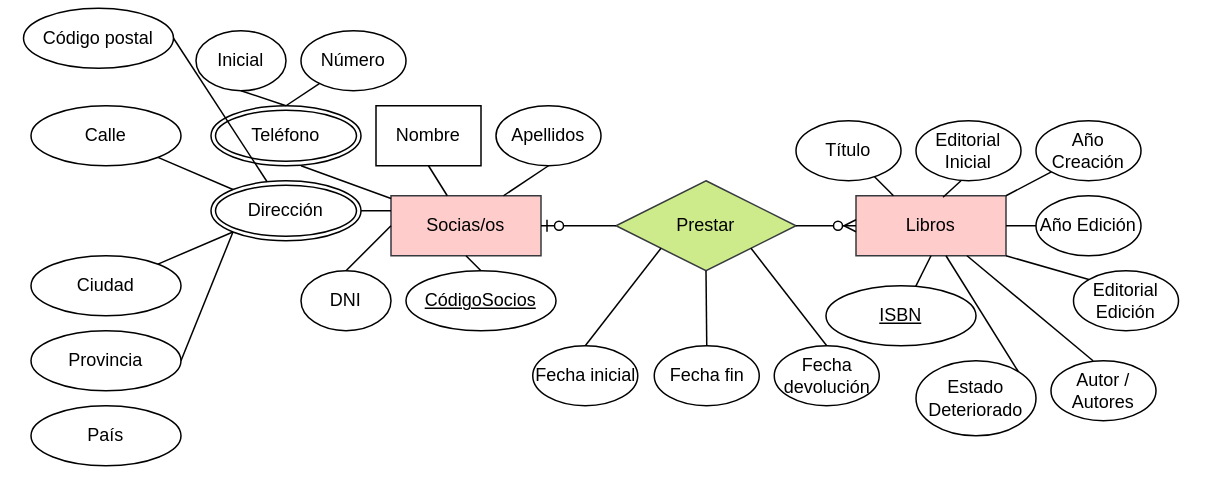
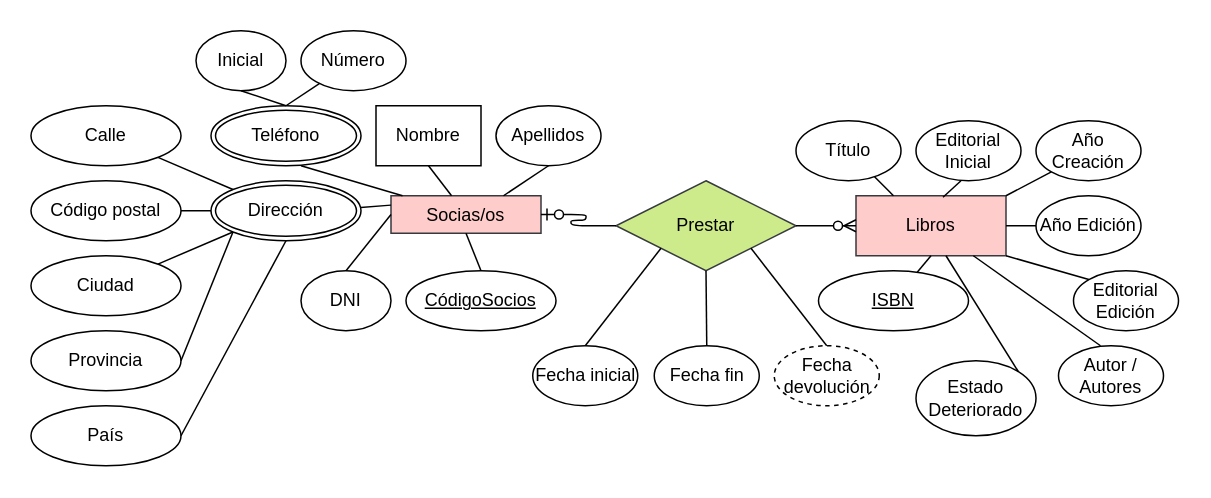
  <mxCell id="0" />
  <mxCell id="1" parent="0" />
- <mxCell id="2" value="Socias/os" style="whiteSpace=wrap;html=1;align=center;fillColor=#ffcccc;strokeColor=#36393d;" vertex="1" parent="1"><mxGeometry x="260" y="130" width="100" height="40" as="geometry" /></mxCell>
+ <mxCell id="2" value="Socias/os" style="whiteSpace=wrap;html=1;align=center;fillColor=#ffcccc;strokeColor=#36393d;" vertex="1" parent="1"><mxGeometry x="260" y="130" width="100" height="25" as="geometry" /></mxCell>
  <mxCell id="3" value="CódigoSocios" style="ellipse;whiteSpace=wrap;html=1;align=center;fontStyle=4;" vertex="1" parent="1"><mxGeometry x="270" y="180" width="100" height="40" as="geometry" /></mxCell>
  <mxCell id="4" value="DNI" style="ellipse;whiteSpace=wrap;html=1;align=center;" vertex="1" parent="1"><mxGeometry x="200" y="180" width="60" height="40" as="geometry" /></mxCell>
  <mxCell id="5" value="Nombre" style="whiteSpace=wrap;html=1;align=center;rounded=0;" vertex="1" parent="1"><mxGeometry x="250" y="70" width="70" height="40" as="geometry" /></mxCell>
  <mxCell id="6" value="Apellidos" style="ellipse;whiteSpace=wrap;html=1;align=center;" vertex="1" parent="1"><mxGeometry x="330" y="70" width="70" height="40" as="geometry" /></mxCell>
  <mxCell id="7" value="Dirección" style="ellipse;shape=doubleEllipse;margin=3;whiteSpace=wrap;html=1;align=center;" vertex="1" parent="1"><mxGeometry x="140" y="120" width="100" height="40" as="geometry" /></mxCell>
  <mxCell id="8" value="Teléfono" style="ellipse;shape=doubleEllipse;margin=3;whiteSpace=wrap;html=1;align=center;" vertex="1" parent="1"><mxGeometry x="140" y="70" width="100" height="40" as="geometry" /></mxCell>
  <mxCell id="9" value="Calle" style="ellipse;whiteSpace=wrap;html=1;align=center;" vertex="1" parent="1"><mxGeometry x="20" y="70" width="100" height="40" as="geometry" /></mxCell>
- <mxCell id="10" value="Código postal" style="ellipse;whiteSpace=wrap;html=1;align=center;" vertex="1" parent="1"><mxGeometry x="15" y="5" width="100" height="40" as="geometry" /></mxCell>
+ <mxCell id="10" value="Código postal" style="ellipse;whiteSpace=wrap;html=1;align=center;" vertex="1" parent="1"><mxGeometry x="20" y="120" width="100" height="40" as="geometry" /></mxCell>
  <mxCell id="11" value="Ciudad" style="ellipse;whiteSpace=wrap;html=1;align=center;" vertex="1" parent="1"><mxGeometry x="20" y="170" width="100" height="40" as="geometry" /></mxCell>
  <mxCell id="12" value="Provincia" style="ellipse;whiteSpace=wrap;html=1;align=center;" vertex="1" parent="1"><mxGeometry x="20" y="220" width="100" height="40" as="geometry" /></mxCell>
  <mxCell id="13" value="País" style="ellipse;whiteSpace=wrap;html=1;align=center;" vertex="1" parent="1"><mxGeometry x="20" y="270" width="100" height="40" as="geometry" /></mxCell>
  <mxCell id="14" value="Número" style="ellipse;whiteSpace=wrap;html=1;align=center;" vertex="1" parent="1"><mxGeometry x="200" y="20" width="70" height="40" as="geometry" /></mxCell>
  <mxCell id="15" value="Inicial" style="ellipse;whiteSpace=wrap;html=1;align=center;" vertex="1" parent="1"><mxGeometry x="130" y="20" width="60" height="40" as="geometry" /></mxCell>
  <mxCell id="16" value="" style="endArrow=none;html=1;rounded=0;entryX=0.5;entryY=0;entryDx=0;entryDy=0;exitX=0.5;exitY=1;exitDx=0;exitDy=0;" edge="1" parent="1" source="2" target="3"><mxGeometry relative="1" as="geometry"><mxPoint x="200" y="160" as="sourcePoint" /><mxPoint x="360" y="160" as="targetPoint" /></mxGeometry></mxCell>
  <mxCell id="17" value="" style="endArrow=none;html=1;rounded=0;exitX=0.5;exitY=0;exitDx=0;exitDy=0;entryX=0;entryY=0.5;entryDx=0;entryDy=0;" edge="1" parent="1" source="4" target="2"><mxGeometry relative="1" as="geometry"><mxPoint x="200" y="160" as="sourcePoint" /><mxPoint x="360" y="160" as="targetPoint" /></mxGeometry></mxCell>
  <mxCell id="18" value="" style="endArrow=none;html=1;rounded=0;exitX=0;exitY=0.25;exitDx=0;exitDy=0;" edge="1" parent="1" source="2" target="7"><mxGeometry relative="1" as="geometry"><mxPoint x="240" y="190" as="sourcePoint" /><mxPoint x="270" y="160" as="targetPoint" /></mxGeometry></mxCell>
  <mxCell id="19" value="" style="endArrow=none;html=1;rounded=0;entryX=0;entryY=0;entryDx=0;entryDy=0;" edge="1" parent="1" source="9" target="7"><mxGeometry relative="1" as="geometry"><mxPoint x="250" y="200" as="sourcePoint" /><mxPoint x="280" y="170" as="targetPoint" /></mxGeometry></mxCell>
  <mxCell id="20" value="" style="endArrow=none;html=1;rounded=0;entryX=1;entryY=0.5;entryDx=0;entryDy=0;" edge="1" parent="1" source="7" target="10"><mxGeometry relative="1" as="geometry"><mxPoint x="260" y="210" as="sourcePoint" /><mxPoint x="290" y="180" as="targetPoint" /></mxGeometry></mxCell>
  <mxCell id="21" value="" style="endArrow=none;html=1;rounded=0;entryX=0;entryY=1;entryDx=0;entryDy=0;" edge="1" parent="1" source="11" target="7"><mxGeometry relative="1" as="geometry"><mxPoint x="270" y="220" as="sourcePoint" /><mxPoint x="300" y="190" as="targetPoint" /></mxGeometry></mxCell>
  <mxCell id="22" value="" style="endArrow=none;html=1;rounded=0;exitX=1;exitY=0.5;exitDx=0;exitDy=0;entryX=0;entryY=1;entryDx=0;entryDy=0;" edge="1" parent="1" source="12" target="7"><mxGeometry relative="1" as="geometry"><mxPoint x="114.627" y="185.572" as="sourcePoint" /><mxPoint x="160" y="164" as="targetPoint" /></mxGeometry></mxCell>
+ <mxCell id="23" value="" style="endArrow=none;html=1;rounded=0;entryX=0.5;entryY=1;entryDx=0;entryDy=0;exitX=1;exitY=0.5;exitDx=0;exitDy=0;" edge="1" parent="1" source="13" target="7"><mxGeometry relative="1" as="geometry"><mxPoint x="124.627" y="195.572" as="sourcePoint" /><mxPoint x="174.645" y="174.142" as="targetPoint" /></mxGeometry></mxCell>
  <mxCell id="24" value="" style="endArrow=none;html=1;rounded=0;" edge="1" parent="1" source="2"><mxGeometry relative="1" as="geometry"><mxPoint x="134.627" y="205.572" as="sourcePoint" /><mxPoint x="200" y="110" as="targetPoint" /></mxGeometry></mxCell>
  <mxCell id="25" value="" style="endArrow=none;html=1;rounded=0;entryX=0.5;entryY=1;entryDx=0;entryDy=0;exitX=0.5;exitY=0;exitDx=0;exitDy=0;" edge="1" parent="1" source="8" target="15"><mxGeometry relative="1" as="geometry"><mxPoint x="144.627" y="215.572" as="sourcePoint" /><mxPoint x="194.645" y="194.142" as="targetPoint" /></mxGeometry></mxCell>
  <mxCell id="26" value="" style="endArrow=none;html=1;rounded=0;exitX=0.5;exitY=0;exitDx=0;exitDy=0;" edge="1" parent="1" source="8" target="14"><mxGeometry relative="1" as="geometry"><mxPoint x="154.627" y="225.572" as="sourcePoint" /><mxPoint x="204.645" y="204.142" as="targetPoint" /></mxGeometry></mxCell>
  <mxCell id="27" value="" style="endArrow=none;html=1;rounded=0;exitX=0.5;exitY=1;exitDx=0;exitDy=0;" edge="1" parent="1" source="5" target="2"><mxGeometry relative="1" as="geometry"><mxPoint x="164.627" y="235.572" as="sourcePoint" /><mxPoint x="214.645" y="214.142" as="targetPoint" /></mxGeometry></mxCell>
  <mxCell id="28" value="" style="endArrow=none;html=1;rounded=0;entryX=0.5;entryY=1;entryDx=0;entryDy=0;exitX=0.75;exitY=0;exitDx=0;exitDy=0;" edge="1" parent="1" source="2" target="6"><mxGeometry relative="1" as="geometry"><mxPoint x="174.627" y="245.572" as="sourcePoint" /><mxPoint x="224.645" y="224.142" as="targetPoint" /></mxGeometry></mxCell>
  <mxCell id="29" value="Libros" style="whiteSpace=wrap;html=1;align=center;fillColor=#ffcccc;strokeColor=#36393d;" vertex="1" parent="1"><mxGeometry x="570" y="130" width="100" height="40" as="geometry" /></mxCell>
  <mxCell id="30" value="Prestar" style="shape=rhombus;perimeter=rhombusPerimeter;whiteSpace=wrap;html=1;align=center;fillColor=#cdeb8b;strokeColor=#36393d;" vertex="1" parent="1"><mxGeometry x="410" y="120" width="120" height="60" as="geometry" /></mxCell>
  <mxCell id="31" value="" style="edgeStyle=entityRelationEdgeStyle;fontSize=12;html=1;endArrow=ERzeroToOne;endFill=1;exitX=0;exitY=0.5;exitDx=0;exitDy=0;entryX=1;entryY=0.5;entryDx=0;entryDy=0;" edge="1" parent="1" source="30" target="2"><mxGeometry width="100" height="100" relative="1" as="geometry"><mxPoint x="250" y="230" as="sourcePoint" /><mxPoint x="350" y="130" as="targetPoint" /></mxGeometry></mxCell>
  <mxCell id="32" value="" style="edgeStyle=entityRelationEdgeStyle;fontSize=12;html=1;endArrow=ERzeroToMany;endFill=1;exitX=1;exitY=0.5;exitDx=0;exitDy=0;" edge="1" parent="1" source="30"><mxGeometry width="100" height="100" relative="1" as="geometry"><mxPoint x="520" y="250" as="sourcePoint" /><mxPoint x="570" y="150" as="targetPoint" /></mxGeometry></mxCell>
  <mxCell id="33" value="Título" style="ellipse;whiteSpace=wrap;html=1;align=center;" vertex="1" parent="1"><mxGeometry x="530" y="80" width="70" height="40" as="geometry" /></mxCell>
  <mxCell id="34" value="Editorial&lt;br&gt;Inicial" style="ellipse;whiteSpace=wrap;html=1;align=center;" vertex="1" parent="1"><mxGeometry x="610" y="80" width="70" height="40" as="geometry" /></mxCell>
  <mxCell id="35" value="Año Creación" style="ellipse;whiteSpace=wrap;html=1;align=center;" vertex="1" parent="1"><mxGeometry x="690" y="80" width="70" height="40" as="geometry" /></mxCell>
  <mxCell id="36" value="Año Edición" style="ellipse;whiteSpace=wrap;html=1;align=center;" vertex="1" parent="1"><mxGeometry x="690" y="130" width="70" height="40" as="geometry" /></mxCell>
  <mxCell id="37" value="Editorial Edición" style="ellipse;whiteSpace=wrap;html=1;align=center;" vertex="1" parent="1"><mxGeometry x="715" y="180" width="70" height="40" as="geometry" /></mxCell>
- <mxCell id="38" value="ISBN" style="ellipse;whiteSpace=wrap;html=1;align=center;fontStyle=4;" vertex="1" parent="1"><mxGeometry x="550" y="190" width="100" height="40" as="geometry" /></mxCell>
- <mxCell id="39" value="Autor / Autores" style="ellipse;whiteSpace=wrap;html=1;align=center;" vertex="1" parent="1"><mxGeometry x="700" y="240" width="70" height="40" as="geometry" /></mxCell>
+ <mxCell id="38" value="ISBN" style="ellipse;whiteSpace=wrap;html=1;align=center;fontStyle=4;" vertex="1" parent="1"><mxGeometry x="545" y="180" width="100" height="40" as="geometry" /></mxCell>
+ <mxCell id="39" value="Autor / Autores" style="ellipse;whiteSpace=wrap;html=1;align=center;" vertex="1" parent="1"><mxGeometry x="705" y="230" width="70" height="40" as="geometry" /></mxCell>
  <mxCell id="40" value="Estado Deteriorado" style="ellipse;whiteSpace=wrap;html=1;align=center;" vertex="1" parent="1"><mxGeometry x="610" y="240" width="80" height="50" as="geometry" /></mxCell>
  <mxCell id="41" value="Fecha inicial" style="ellipse;whiteSpace=wrap;html=1;align=center;" vertex="1" parent="1"><mxGeometry x="354.5" y="230" width="70" height="40" as="geometry" /></mxCell>
  <mxCell id="42" value="Fecha fin" style="ellipse;whiteSpace=wrap;html=1;align=center;" vertex="1" parent="1"><mxGeometry x="435.5" y="230" width="70" height="40" as="geometry" /></mxCell>
- <mxCell id="43" value="Fecha devolución" style="ellipse;whiteSpace=wrap;html=1;align=center;" vertex="1" parent="1"><mxGeometry x="515.5" y="230" width="70" height="40" as="geometry" /></mxCell>
+ <mxCell id="43" value="Fecha devolución" style="ellipse;whiteSpace=wrap;html=1;align=center;dashed=1;" vertex="1" parent="1"><mxGeometry x="515.5" y="230" width="70" height="40" as="geometry" /></mxCell>
  <mxCell id="44" value="" style="endArrow=none;html=1;rounded=0;exitX=0.5;exitY=0;exitDx=0;exitDy=0;entryX=0;entryY=1;entryDx=0;entryDy=0;" edge="1" parent="1" source="41" target="30"><mxGeometry relative="1" as="geometry"><mxPoint x="370" y="240" as="sourcePoint" /><mxPoint x="445.251" y="224.142" as="targetPoint" /></mxGeometry></mxCell>
  <mxCell id="45" value="" style="endArrow=none;html=1;rounded=0;entryX=0.5;entryY=1;entryDx=0;entryDy=0;exitX=0.5;exitY=0;exitDx=0;exitDy=0;" edge="1" parent="1" source="42" target="30"><mxGeometry relative="1" as="geometry"><mxPoint x="355" y="150" as="sourcePoint" /><mxPoint x="470" y="230" as="targetPoint" /></mxGeometry></mxCell>
  <mxCell id="46" value="" style="endArrow=none;html=1;rounded=0;entryX=0.5;entryY=0;entryDx=0;entryDy=0;exitX=1;exitY=1;exitDx=0;exitDy=0;" edge="1" parent="1" source="30" target="43"><mxGeometry relative="1" as="geometry"><mxPoint x="494.749" y="224.142" as="sourcePoint" /><mxPoint x="395" y="140" as="targetPoint" /></mxGeometry></mxCell>
  <mxCell id="47" value="" style="endArrow=none;html=1;rounded=0;entryX=0.25;entryY=0;entryDx=0;entryDy=0;" edge="1" parent="1" source="33" target="29"><mxGeometry relative="1" as="geometry"><mxPoint x="420" y="180" as="sourcePoint" /><mxPoint x="580" y="180" as="targetPoint" /></mxGeometry></mxCell>
  <mxCell id="48" value="" style="endArrow=none;html=1;rounded=0;exitX=0.58;exitY=0.025;exitDx=0;exitDy=0;exitPerimeter=0;" edge="1" parent="1" source="29"><mxGeometry relative="1" as="geometry"><mxPoint x="592.365" y="127.365" as="sourcePoint" /><mxPoint x="640" y="120" as="targetPoint" /></mxGeometry></mxCell>
  <mxCell id="49" value="" style="endArrow=none;html=1;rounded=0;entryX=1;entryY=0;entryDx=0;entryDy=0;exitX=0;exitY=1;exitDx=0;exitDy=0;" edge="1" parent="1" source="35" target="29"><mxGeometry relative="1" as="geometry"><mxPoint x="602.365" y="137.365" as="sourcePoint" /><mxPoint x="615" y="150" as="targetPoint" /></mxGeometry></mxCell>
  <mxCell id="50" value="" style="endArrow=none;html=1;rounded=0;entryX=0;entryY=0.5;entryDx=0;entryDy=0;" edge="1" parent="1" target="36"><mxGeometry relative="1" as="geometry"><mxPoint x="670" y="150" as="sourcePoint" /><mxPoint x="625" y="160" as="targetPoint" /></mxGeometry></mxCell>
  <mxCell id="51" value="" style="endArrow=none;html=1;rounded=0;entryX=0;entryY=0;entryDx=0;entryDy=0;exitX=1;exitY=1;exitDx=0;exitDy=0;" edge="1" parent="1" source="29" target="37"><mxGeometry relative="1" as="geometry"><mxPoint x="622.365" y="157.365" as="sourcePoint" /><mxPoint x="635" y="170" as="targetPoint" /></mxGeometry></mxCell>
  <mxCell id="52" value="" style="endArrow=none;html=1;rounded=0;exitX=0.5;exitY=1;exitDx=0;exitDy=0;" edge="1" parent="1" source="29" target="38"><mxGeometry relative="1" as="geometry"><mxPoint x="632.365" y="167.365" as="sourcePoint" /><mxPoint x="645" y="180" as="targetPoint" /></mxGeometry></mxCell>
  <mxCell id="53" value="" style="endArrow=none;html=1;rounded=0;entryX=0.4;entryY=0;entryDx=0;entryDy=0;entryPerimeter=0;" edge="1" parent="1" source="29" target="39"><mxGeometry relative="1" as="geometry"><mxPoint x="680" y="180" as="sourcePoint" /><mxPoint x="710.251" y="195.858" as="targetPoint" /></mxGeometry></mxCell>
  <mxCell id="54" value="" style="endArrow=none;html=1;rounded=0;entryX=1;entryY=0;entryDx=0;entryDy=0;exitX=0.6;exitY=1;exitDx=0;exitDy=0;exitPerimeter=0;" edge="1" parent="1" source="29" target="40"><mxGeometry relative="1" as="geometry"><mxPoint x="690" y="190" as="sourcePoint" /><mxPoint x="720.251" y="205.858" as="targetPoint" /></mxGeometry></mxCell>
